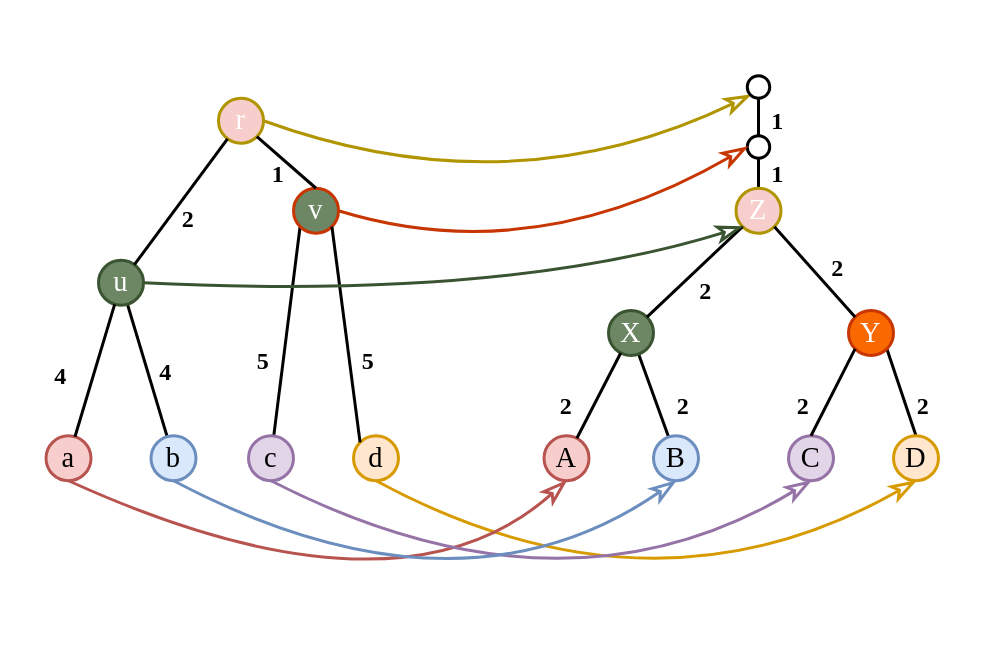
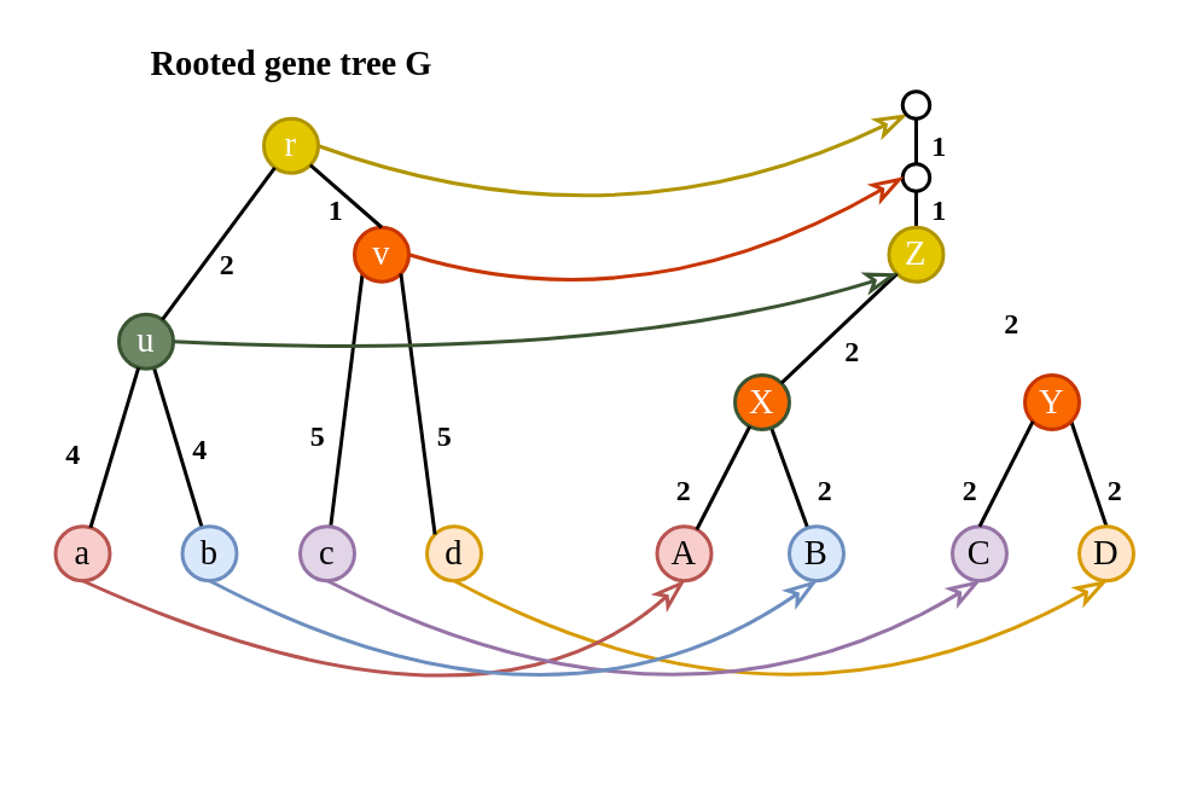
  <mxCell id="0" />
  <mxCell id="1" parent="0" />
  <mxCell id="2" value="" style="endArrow=none;html=1;strokeWidth=2;fontSize=19;fontFamily=Times New Roman;exitX=0.5;exitY=0;exitDx=0;exitDy=0;entryX=1;entryY=1;entryDx=0;entryDy=0;" parent="1" source="27" target="7" edge="1"><mxGeometry width="50" height="50" relative="1" as="geometry"><mxPoint x="610" y="305" as="sourcePoint" /><mxPoint x="625" y="230" as="targetPoint" /></mxGeometry></mxCell>
  <mxCell id="3" value="" style="endArrow=none;html=1;strokeWidth=2;fontSize=19;fontFamily=Times New Roman;" parent="1" source="5" target="6" edge="1"><mxGeometry width="50" height="50" relative="1" as="geometry"><mxPoint x="234.292" y="323.416" as="sourcePoint" /><mxPoint x="411" y="290" as="targetPoint" /></mxGeometry></mxCell>
  <mxCell id="4" value="&lt;font style=&quot;font-size: 19px;&quot;&gt;A&lt;/font&gt;" style="ellipse;whiteSpace=wrap;html=1;aspect=fixed;strokeWidth=2;strokeColor=#b85450;fontSize=19;fontFamily=Times New Roman;labelBackgroundColor=none;fillColor=#f8cecc;" parent="1" vertex="1"><mxGeometry x="362" y="290" width="30" height="30" as="geometry" /></mxCell>
  <mxCell id="5" value="&lt;font style=&quot;font-size: 19px;&quot;&gt;B&lt;/font&gt;" style="ellipse;whiteSpace=wrap;html=1;aspect=fixed;strokeWidth=2;fontSize=19;fontFamily=Times New Roman;fillColor=#dae8fc;strokeColor=#6c8ebf;" parent="1" vertex="1"><mxGeometry x="435" y="290" width="30" height="30" as="geometry" /></mxCell>
- <mxCell id="6" value="&lt;font style=&quot;font-size: 19px;&quot;&gt;X&lt;/font&gt;" style="ellipse;whiteSpace=wrap;html=1;aspect=fixed;strokeWidth=2;fontSize=19;fontFamily=Times New Roman;fillColor=#6d8764;strokeColor=#3A5431;fontColor=#ffffff;" parent="1" vertex="1"><mxGeometry x="405" y="206.5" width="30" height="30" as="geometry" /></mxCell>
+ <mxCell id="6" value="&lt;font style=&quot;font-size: 19px;&quot;&gt;X&lt;/font&gt;" style="ellipse;whiteSpace=wrap;html=1;aspect=fixed;strokeWidth=2;fontSize=19;fontFamily=Times New Roman;fillColor=#fa6800;strokeColor=#3A5431;fontColor=#ffffff;" parent="1" vertex="1"><mxGeometry x="405" y="206.5" width="30" height="30" as="geometry" /></mxCell>
  <mxCell id="7" value="&lt;font style=&quot;font-size: 19px;&quot;&gt;Y&lt;/font&gt;" style="ellipse;whiteSpace=wrap;html=1;aspect=fixed;strokeWidth=2;fontSize=19;fontFamily=Times New Roman;fillColor=#fa6800;strokeColor=#C73500;fontColor=#ffffff;" parent="1" vertex="1"><mxGeometry x="565" y="206.5" width="30" height="30" as="geometry" /></mxCell>
  <mxCell id="8" value="" style="endArrow=none;html=1;strokeWidth=2;fontSize=19;fontFamily=Times New Roman;" parent="1" source="6" target="4" edge="1"><mxGeometry width="50" height="50" relative="1" as="geometry"><mxPoint x="224.292" y="313.416" as="sourcePoint" /><mxPoint x="197.708" y="366.584" as="targetPoint" /></mxGeometry></mxCell>
+ <mxCell id="9" value="&lt;b style=&quot;font-size: 19px&quot;&gt;Rooted gene tree G&lt;/b&gt;" style="text;html=1;align=center;verticalAlign=middle;resizable=0;points=[];autosize=1;fontSize=19;fontFamily=Times New Roman;" parent="1" vertex="1"><mxGeometry x="75" y="20" width="170" height="30" as="geometry" /></mxCell>
  <mxCell id="10" value="&lt;font style=&quot;font-size: 19px;&quot;&gt;C&lt;/font&gt;" style="ellipse;whiteSpace=wrap;html=1;aspect=fixed;strokeWidth=2;fontSize=19;fontFamily=Times New Roman;fillColor=#e1d5e7;strokeColor=#9673a6;" parent="1" vertex="1"><mxGeometry x="525" y="290" width="30" height="30" as="geometry" /></mxCell>
  <mxCell id="11" value="" style="endArrow=none;html=1;strokeWidth=2;fontSize=19;fontFamily=Times New Roman;entryX=0;entryY=1;entryDx=0;entryDy=0;" parent="1" source="19" target="32" edge="1"><mxGeometry width="50" height="50" relative="1" as="geometry"><mxPoint x="180" y="340" as="sourcePoint" /><mxPoint x="-133.292" y="356.584" as="targetPoint" /></mxGeometry></mxCell>
  <mxCell id="12" value="" style="endArrow=none;html=1;strokeWidth=2;fontSize=19;fontFamily=Times New Roman;" parent="1" source="14" target="15" edge="1"><mxGeometry width="50" height="50" relative="1" as="geometry"><mxPoint x="-116.708" y="293.416" as="sourcePoint" /><mxPoint x="60" y="260" as="targetPoint" /></mxGeometry></mxCell>
  <mxCell id="13" value="&lt;font style=&quot;font-size: 19px&quot;&gt;a&lt;/font&gt;" style="ellipse;whiteSpace=wrap;html=1;aspect=fixed;strokeWidth=2;strokeColor=#b85450;fontSize=19;fontFamily=Times New Roman;labelBackgroundColor=none;fillColor=#f8cecc;" parent="1" vertex="1"><mxGeometry x="30" y="290" width="30" height="30" as="geometry" /></mxCell>
  <mxCell id="14" value="&lt;font style=&quot;font-size: 19px&quot;&gt;b&lt;/font&gt;" style="ellipse;whiteSpace=wrap;html=1;aspect=fixed;strokeWidth=2;fontSize=19;fontFamily=Times New Roman;fillColor=#dae8fc;strokeColor=#6c8ebf;" parent="1" vertex="1"><mxGeometry x="100" y="290" width="30" height="30" as="geometry" /></mxCell>
  <mxCell id="15" value="&lt;font style=&quot;font-size: 19px&quot;&gt;u&lt;/font&gt;" style="ellipse;whiteSpace=wrap;html=1;aspect=fixed;strokeWidth=2;fontSize=19;fontFamily=Times New Roman;fillColor=#6d8764;strokeColor=#3A5431;fontColor=#ffffff;" parent="1" vertex="1"><mxGeometry x="65" y="173" width="30" height="30" as="geometry" /></mxCell>
- <mxCell id="16" value="&lt;font style=&quot;font-size: 19px&quot;&gt;r&lt;/font&gt;" style="ellipse;whiteSpace=wrap;html=1;aspect=fixed;strokeWidth=2;fontSize=19;fontFamily=Times New Roman;fillColor=#f8cecc;strokeColor=#B09500;fontColor=#ffffff;" parent="1" vertex="1"><mxGeometry x="145" y="65" width="30" height="30" as="geometry" /></mxCell>
+ <mxCell id="16" value="&lt;font style=&quot;font-size: 19px&quot;&gt;r&lt;/font&gt;" style="ellipse;whiteSpace=wrap;html=1;aspect=fixed;strokeWidth=2;fontSize=19;fontFamily=Times New Roman;fillColor=#e3c800;strokeColor=#B09500;fontColor=#ffffff;" parent="1" vertex="1"><mxGeometry x="145" y="65" width="30" height="30" as="geometry" /></mxCell>
  <mxCell id="17" value="" style="endArrow=none;html=1;strokeWidth=2;fontSize=19;fontFamily=Times New Roman;" parent="1" source="15" target="13" edge="1"><mxGeometry width="50" height="50" relative="1" as="geometry"><mxPoint x="-126.708" y="283.416" as="sourcePoint" /><mxPoint x="-153.292" y="336.584" as="targetPoint" /></mxGeometry></mxCell>
  <mxCell id="18" value="" style="endArrow=none;html=1;strokeWidth=2;fontSize=19;fontFamily=Times New Roman;" parent="1" source="16" target="15" edge="1"><mxGeometry width="50" height="50" relative="1" as="geometry"><mxPoint x="-96.708" y="313.416" as="sourcePoint" /><mxPoint x="-123.292" y="366.584" as="targetPoint" /></mxGeometry></mxCell>
  <mxCell id="19" value="&lt;font style=&quot;font-size: 19px&quot;&gt;c&lt;/font&gt;" style="ellipse;whiteSpace=wrap;html=1;aspect=fixed;strokeWidth=2;fontSize=19;fontFamily=Times New Roman;fillColor=#e1d5e7;strokeColor=#9673a6;" parent="1" vertex="1"><mxGeometry x="165" y="290" width="30" height="30" as="geometry" /></mxCell>
  <mxCell id="20" value="" style="endArrow=none;html=1;strokeWidth=2;fontSize=15;fontColor=#000000;exitX=0.5;exitY=0;exitDx=0;exitDy=0;" parent="1" source="21" target="28" edge="1"><mxGeometry width="50" height="50" relative="1" as="geometry"><mxPoint x="300" y="210" as="sourcePoint" /><mxPoint x="461" y="140" as="targetPoint" /></mxGeometry></mxCell>
  <mxCell id="21" value="" style="ellipse;whiteSpace=wrap;html=1;aspect=fixed;strokeWidth=2;fontSize=19;fontFamily=Times New Roman;" parent="1" vertex="1"><mxGeometry x="497.5" y="90" width="15" height="15" as="geometry" /></mxCell>
  <mxCell id="22" value="" style="endArrow=classicThin;html=1;strokeColor=#B09500;strokeWidth=2;fontSize=15;fontColor=#000000;exitX=1;exitY=0.5;exitDx=0;exitDy=0;entryX=0;entryY=1;entryDx=0;entryDy=0;fillColor=#e3c800;endFill=0;curved=1;endSize=12;" parent="1" source="16" target="51" edge="1"><mxGeometry width="50" height="50" relative="1" as="geometry"><mxPoint x="390" y="110" as="sourcePoint" /><mxPoint x="440" y="60" as="targetPoint" /><Array as="points"><mxPoint x="340" y="140" /></Array></mxGeometry></mxCell>
  <mxCell id="23" value="" style="endArrow=classicThin;html=1;fontSize=15;fontColor=#000000;endFill=0;exitX=0.5;exitY=1;exitDx=0;exitDy=0;endSize=12;strokeWidth=2;fillColor=#ffe6cc;strokeColor=#d79b00;curved=1;entryX=0.5;entryY=1;entryDx=0;entryDy=0;" parent="1" source="31" target="27" edge="1"><mxGeometry width="50" height="50" relative="1" as="geometry"><mxPoint x="200" y="-55" as="sourcePoint" /><mxPoint x="405" y="210" as="targetPoint" /><Array as="points"><mxPoint x="435" y="420" /></Array></mxGeometry></mxCell>
  <mxCell id="24" value="" style="endArrow=classicThin;endFill=0;endSize=12;html=1;strokeWidth=2;sourcePerimeterSpacing=0;fontSize=19;fontFamily=Times New Roman;entryX=0.5;entryY=1;entryDx=0;entryDy=0;fillColor=#f8cecc;strokeColor=#b85450;curved=1;exitX=0.5;exitY=1;exitDx=0;exitDy=0;" parent="1" source="13" target="4" edge="1"><mxGeometry width="160" relative="1" as="geometry"><mxPoint x="135" y="320" as="sourcePoint" /><mxPoint x="385" y="320" as="targetPoint" /><Array as="points"><mxPoint x="265" y="420" /></Array></mxGeometry></mxCell>
  <mxCell id="25" value="" style="endArrow=classicThin;endFill=0;endSize=12;html=1;strokeWidth=2;sourcePerimeterSpacing=0;fontSize=19;fontFamily=Times New Roman;fillColor=#e1d5e7;strokeColor=#9673a6;curved=1;exitX=0.5;exitY=1;exitDx=0;exitDy=0;entryX=0.5;entryY=1;entryDx=0;entryDy=0;" parent="1" source="19" target="10" edge="1"><mxGeometry width="160" relative="1" as="geometry"><mxPoint x="205" y="320" as="sourcePoint" /><mxPoint x="515" y="310" as="targetPoint" /><Array as="points"><mxPoint x="375" y="420" /></Array></mxGeometry></mxCell>
  <mxCell id="26" value="" style="endArrow=classicThin;endFill=0;endSize=12;html=1;strokeWidth=2;sourcePerimeterSpacing=0;entryX=0.5;entryY=1;entryDx=0;entryDy=0;fontSize=19;fontFamily=Times New Roman;exitX=0.5;exitY=1;exitDx=0;exitDy=0;fillColor=#dae8fc;strokeColor=#6c8ebf;curved=1;" parent="1" source="14" target="5" edge="1"><mxGeometry width="160" relative="1" as="geometry"><mxPoint x="265" y="320" as="sourcePoint" /><mxPoint x="515" y="320" as="targetPoint" /><Array as="points"><mxPoint x="305" y="420" /></Array></mxGeometry></mxCell>
  <mxCell id="27" value="&lt;font style=&quot;font-size: 19px&quot;&gt;D&lt;/font&gt;" style="ellipse;whiteSpace=wrap;html=1;aspect=fixed;strokeWidth=2;fontSize=19;fontFamily=Times New Roman;fillColor=#ffe6cc;strokeColor=#d79b00;" parent="1" vertex="1"><mxGeometry x="595" y="290" width="30" height="30" as="geometry" /></mxCell>
- <mxCell id="28" value="&lt;font style=&quot;font-size: 19px&quot;&gt;Z&lt;/font&gt;" style="ellipse;whiteSpace=wrap;html=1;aspect=fixed;strokeWidth=2;fontSize=19;fontFamily=Times New Roman;fillColor=#f8cecc;strokeColor=#B09500;fontColor=#ffffff;" parent="1" vertex="1"><mxGeometry x="490" y="125" width="30" height="30" as="geometry" /></mxCell>
+ <mxCell id="28" value="&lt;font style=&quot;font-size: 19px&quot;&gt;Z&lt;/font&gt;" style="ellipse;whiteSpace=wrap;html=1;aspect=fixed;strokeWidth=2;fontSize=19;fontFamily=Times New Roman;fillColor=#e3c800;strokeColor=#B09500;fontColor=#ffffff;" parent="1" vertex="1"><mxGeometry x="490" y="125" width="30" height="30" as="geometry" /></mxCell>
  <mxCell id="29" value="" style="endArrow=none;html=1;strokeWidth=2;fontSize=19;fontFamily=Times New Roman;entryX=0;entryY=1;entryDx=0;entryDy=0;exitX=0.5;exitY=0;exitDx=0;exitDy=0;" parent="1" source="10" target="7" edge="1"><mxGeometry width="50" height="50" relative="1" as="geometry"><mxPoint x="555" y="270" as="sourcePoint" /><mxPoint x="393.9" y="301.681" as="targetPoint" /></mxGeometry></mxCell>
- <mxCell id="30" value="" style="endArrow=none;html=1;strokeWidth=2;fontSize=19;fontFamily=Times New Roman;entryX=1;entryY=1;entryDx=0;entryDy=0;exitX=0;exitY=0;exitDx=0;exitDy=0;" parent="1" source="7" target="28" edge="1"><mxGeometry width="50" height="50" relative="1" as="geometry"><mxPoint x="440.897" y="221.192" as="sourcePoint" /><mxPoint x="504.393" y="160.607" as="targetPoint" /></mxGeometry></mxCell>
  <mxCell id="31" value="&lt;font style=&quot;font-size: 19px&quot;&gt;d&lt;/font&gt;" style="ellipse;whiteSpace=wrap;html=1;aspect=fixed;strokeWidth=2;fontSize=19;fontFamily=Times New Roman;fillColor=#ffe6cc;strokeColor=#d79b00;" parent="1" vertex="1"><mxGeometry x="235" y="290" width="30" height="30" as="geometry" /></mxCell>
- <mxCell id="32" value="&lt;font style=&quot;font-size: 19px&quot;&gt;v&lt;/font&gt;" style="ellipse;whiteSpace=wrap;html=1;aspect=fixed;strokeWidth=2;fontSize=19;fontFamily=Times New Roman;fillColor=#6d8764;strokeColor=#C73500;fontColor=#ffffff;" parent="1" vertex="1"><mxGeometry x="195" y="125" width="30" height="30" as="geometry" /></mxCell>
+ <mxCell id="32" value="&lt;font style=&quot;font-size: 19px&quot;&gt;v&lt;/font&gt;" style="ellipse;whiteSpace=wrap;html=1;aspect=fixed;strokeWidth=2;fontSize=19;fontFamily=Times New Roman;fillColor=#fa6800;strokeColor=#C73500;fontColor=#ffffff;" parent="1" vertex="1"><mxGeometry x="195" y="125" width="30" height="30" as="geometry" /></mxCell>
  <mxCell id="33" value="" style="endArrow=none;html=1;strokeWidth=2;fontSize=19;fontFamily=Times New Roman;entryX=1;entryY=1;entryDx=0;entryDy=0;exitX=0;exitY=0;exitDx=0;exitDy=0;" parent="1" source="31" target="32" edge="1"><mxGeometry width="50" height="50" relative="1" as="geometry"><mxPoint x="193.982" y="300.538" as="sourcePoint" /><mxPoint x="209.393" y="245.607" as="targetPoint" /></mxGeometry></mxCell>
  <mxCell id="34" value="" style="endArrow=none;html=1;strokeWidth=2;fontSize=19;fontFamily=Times New Roman;entryX=0.5;entryY=0;entryDx=0;entryDy=0;exitX=1;exitY=1;exitDx=0;exitDy=0;" parent="1" source="16" target="32" edge="1"><mxGeometry width="50" height="50" relative="1" as="geometry"><mxPoint x="203.982" y="310.538" as="sourcePoint" /><mxPoint x="219.393" y="255.607" as="targetPoint" /></mxGeometry></mxCell>
  <mxCell id="35" value="" style="endArrow=classicThin;html=1;strokeWidth=2;fontSize=15;fontColor=#000000;exitX=1;exitY=0.5;exitDx=0;exitDy=0;entryX=0;entryY=0.5;entryDx=0;entryDy=0;endFill=0;curved=1;endSize=12;fillColor=#fa6800;strokeColor=#C73500;" parent="1" source="32" target="21" edge="1"><mxGeometry width="50" height="50" relative="1" as="geometry"><mxPoint x="105" y="198" as="sourcePoint" /><mxPoint x="545" y="188" as="targetPoint" /><Array as="points"><mxPoint x="355" y="180" /></Array></mxGeometry></mxCell>
  <mxCell id="36" value="&lt;font face=&quot;Times New Roman&quot;&gt;&lt;span style=&quot;font-size: 16px&quot;&gt;&lt;b&gt;2&lt;/b&gt;&lt;/span&gt;&lt;/font&gt;" style="text;html=1;strokeColor=none;fillColor=none;align=center;verticalAlign=middle;whiteSpace=wrap;rounded=0;" parent="1" vertex="1"><mxGeometry x="357" y="260" width="40" height="20" as="geometry" /></mxCell>
  <mxCell id="37" value="&lt;font face=&quot;Times New Roman&quot; size=&quot;1&quot;&gt;&lt;b style=&quot;font-size: 16px&quot;&gt;2&lt;/b&gt;&lt;/font&gt;" style="text;html=1;strokeColor=none;fillColor=none;align=center;verticalAlign=middle;whiteSpace=wrap;rounded=0;" parent="1" vertex="1"><mxGeometry x="435" y="260" width="40" height="20" as="geometry" /></mxCell>
  <mxCell id="38" value="&lt;font face=&quot;Times New Roman&quot; size=&quot;1&quot;&gt;&lt;b style=&quot;font-size: 16px&quot;&gt;2&lt;/b&gt;&lt;/font&gt;" style="text;html=1;strokeColor=none;fillColor=none;align=center;verticalAlign=middle;whiteSpace=wrap;rounded=0;" parent="1" vertex="1"><mxGeometry x="515" y="260" width="40" height="20" as="geometry" /></mxCell>
  <mxCell id="39" value="&lt;font face=&quot;Times New Roman&quot; size=&quot;1&quot;&gt;&lt;b style=&quot;font-size: 16px&quot;&gt;2&lt;/b&gt;&lt;/font&gt;" style="text;html=1;strokeColor=none;fillColor=none;align=center;verticalAlign=middle;whiteSpace=wrap;rounded=0;" parent="1" vertex="1"><mxGeometry x="595" y="260" width="40" height="20" as="geometry" /></mxCell>
  <mxCell id="40" value="&lt;font face=&quot;Times New Roman&quot; size=&quot;1&quot;&gt;&lt;b style=&quot;font-size: 16px&quot;&gt;2&lt;/b&gt;&lt;/font&gt;" style="text;html=1;strokeColor=none;fillColor=none;align=center;verticalAlign=middle;whiteSpace=wrap;rounded=0;" parent="1" vertex="1"><mxGeometry x="537.5" y="167.5" width="40" height="20" as="geometry" /></mxCell>
  <mxCell id="41" value="&lt;font face=&quot;Times New Roman&quot; size=&quot;1&quot;&gt;&lt;b style=&quot;font-size: 16px&quot;&gt;1&lt;/b&gt;&lt;/font&gt;" style="text;html=1;strokeColor=none;fillColor=none;align=center;verticalAlign=middle;whiteSpace=wrap;rounded=0;" parent="1" vertex="1"><mxGeometry x="497.5" y="105" width="40" height="20" as="geometry" /></mxCell>
  <mxCell id="42" value="&lt;font face=&quot;Times New Roman&quot; size=&quot;1&quot;&gt;&lt;b style=&quot;font-size: 16px&quot;&gt;5&lt;/b&gt;&lt;/font&gt;" style="text;html=1;strokeColor=none;fillColor=none;align=center;verticalAlign=middle;whiteSpace=wrap;rounded=0;" parent="1" vertex="1"><mxGeometry x="155" y="230" width="40" height="20" as="geometry" /></mxCell>
  <mxCell id="43" value="&lt;font face=&quot;Times New Roman&quot; size=&quot;1&quot;&gt;&lt;b style=&quot;font-size: 16px&quot;&gt;5&lt;/b&gt;&lt;/font&gt;" style="text;html=1;strokeColor=none;fillColor=none;align=center;verticalAlign=middle;whiteSpace=wrap;rounded=0;" parent="1" vertex="1"><mxGeometry x="225" y="230" width="40" height="20" as="geometry" /></mxCell>
  <mxCell id="44" value="&lt;font face=&quot;Times New Roman&quot;&gt;&lt;span style=&quot;font-size: 16px&quot;&gt;&lt;b&gt;1&lt;/b&gt;&lt;/span&gt;&lt;/font&gt;" style="text;html=1;strokeColor=none;fillColor=none;align=center;verticalAlign=middle;whiteSpace=wrap;rounded=0;" parent="1" vertex="1"><mxGeometry x="165" y="105" width="40" height="20" as="geometry" /></mxCell>
  <mxCell id="45" value="&lt;font face=&quot;Times New Roman&quot;&gt;&lt;span style=&quot;font-size: 16px&quot;&gt;&lt;b&gt;2&lt;/b&gt;&lt;/span&gt;&lt;/font&gt;" style="text;html=1;strokeColor=none;fillColor=none;align=center;verticalAlign=middle;whiteSpace=wrap;rounded=0;" parent="1" vertex="1"><mxGeometry x="105" y="135" width="40" height="20" as="geometry" /></mxCell>
  <mxCell id="46" value="&lt;font face=&quot;Times New Roman&quot; size=&quot;1&quot;&gt;&lt;b style=&quot;font-size: 16px&quot;&gt;4&lt;/b&gt;&lt;/font&gt;" style="text;html=1;strokeColor=none;fillColor=none;align=center;verticalAlign=middle;whiteSpace=wrap;rounded=0;" parent="1" vertex="1"><mxGeometry x="20" y="240" width="40" height="20" as="geometry" /></mxCell>
  <mxCell id="47" value="&lt;font face=&quot;Times New Roman&quot; size=&quot;1&quot;&gt;&lt;b style=&quot;font-size: 16px&quot;&gt;4&lt;/b&gt;&lt;/font&gt;" style="text;html=1;strokeColor=none;fillColor=none;align=center;verticalAlign=middle;whiteSpace=wrap;rounded=0;" parent="1" vertex="1"><mxGeometry x="90" y="236.5" width="40" height="20" as="geometry" /></mxCell>
  <mxCell id="48" value="" style="endArrow=none;html=1;strokeWidth=2;fontSize=19;fontFamily=Times New Roman;entryX=1;entryY=0;entryDx=0;entryDy=0;exitX=0;exitY=1;exitDx=0;exitDy=0;" parent="1" source="28" target="6" edge="1"><mxGeometry width="50" height="50" relative="1" as="geometry"><mxPoint x="579.393" y="220.893" as="sourcePoint" /><mxPoint x="525.607" y="160.607" as="targetPoint" /></mxGeometry></mxCell>
  <mxCell id="49" value="" style="endArrow=classicThin;html=1;strokeWidth=2;fontSize=15;fontColor=#000000;exitX=1;exitY=0.5;exitDx=0;exitDy=0;entryX=0;entryY=1;entryDx=0;entryDy=0;endFill=0;curved=1;endSize=12;fillColor=#6d8764;strokeColor=#3A5431;" parent="1" source="15" target="28" edge="1"><mxGeometry width="50" height="50" relative="1" as="geometry"><mxPoint x="235" y="235" as="sourcePoint" /><mxPoint x="575" y="231.5" as="targetPoint" /><Array as="points"><mxPoint x="335" y="200" /></Array></mxGeometry></mxCell>
  <mxCell id="50" value="&lt;font face=&quot;Times New Roman&quot; size=&quot;1&quot;&gt;&lt;b style=&quot;font-size: 16px&quot;&gt;2&lt;/b&gt;&lt;/font&gt;" style="text;html=1;strokeColor=none;fillColor=none;align=center;verticalAlign=middle;whiteSpace=wrap;rounded=0;" parent="1" vertex="1"><mxGeometry x="450" y="183" width="40" height="20" as="geometry" /></mxCell>
  <mxCell id="51" value="" style="ellipse;whiteSpace=wrap;html=1;aspect=fixed;strokeWidth=2;fontSize=19;fontFamily=Times New Roman;" parent="1" vertex="1"><mxGeometry x="497.5" y="50" width="15" height="15" as="geometry" /></mxCell>
  <mxCell id="52" value="" style="endArrow=none;html=1;strokeWidth=2;fontSize=19;fontFamily=Times New Roman;entryX=0.5;entryY=1;entryDx=0;entryDy=0;exitX=0.5;exitY=0;exitDx=0;exitDy=0;" parent="1" source="21" target="51" edge="1"><mxGeometry width="50" height="50" relative="1" as="geometry"><mxPoint x="560" y="310" as="sourcePoint" /><mxPoint x="589.393" y="252.107" as="targetPoint" /></mxGeometry></mxCell>
  <mxCell id="53" value="&lt;font face=&quot;Times New Roman&quot; size=&quot;1&quot;&gt;&lt;b style=&quot;font-size: 16px&quot;&gt;1&lt;/b&gt;&lt;/font&gt;" style="text;html=1;strokeColor=none;fillColor=none;align=center;verticalAlign=middle;whiteSpace=wrap;rounded=0;" parent="1" vertex="1"><mxGeometry x="497.5" y="70" width="40" height="20" as="geometry" /></mxCell>
